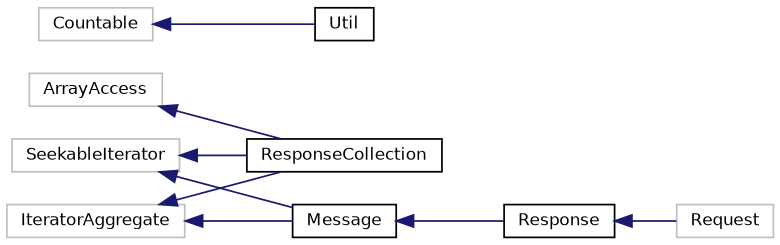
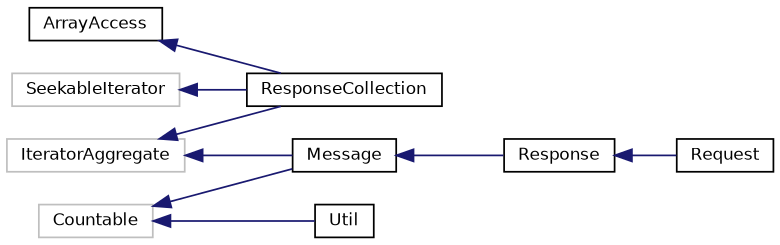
  digraph {
    rankdir=LR
    node [color=black fillcolor=white fontname=Helvetica fontsize=10 shape=record style=filled]
    edge [color=midnightblue dir=back fontname=Helvetica fontsize=10 labelfontname=Helvetica labelfontsize=10 style=solid]
-   n1 [color=grey75 height=0.2 label=ArrayAccess width=0.4]
+   n1 [height=0.2 label=ArrayAccess width=0.4]
    n2 [height=0.2 label=ResponseCollection width=0.4]
    n3 [color=grey75 height=0.2 label=Countable width=0.4]
    n4 [height=0.2 label=Message width=0.4]
    n5 [height=0.2 label=Util width=0.4]
    n6 [height=0.2 label=Response width=0.4]
-   n7 [color=grey75 height=0.2 label=Request width=0.4]
+   n7 [height=0.2 label=Request width=0.4]
    n8 [color=grey75 height=0.2 label=IteratorAggregate width=0.4]
    n9 [color=grey75 height=0.2 label=SeekableIterator width=0.4]
    n1 -> n2
-   n9 -> n4
+   n3 -> n4
    n3 -> n5
    n4 -> n6
    n6 -> n7
    n8 -> n2
    n8 -> n4
    n9 -> n2
  }
